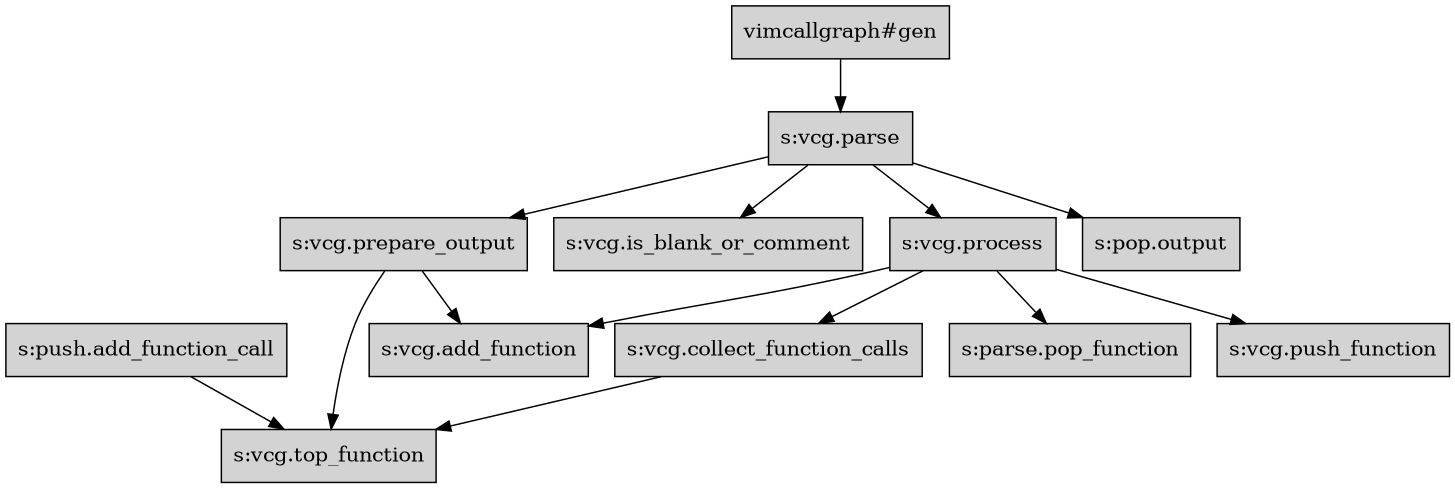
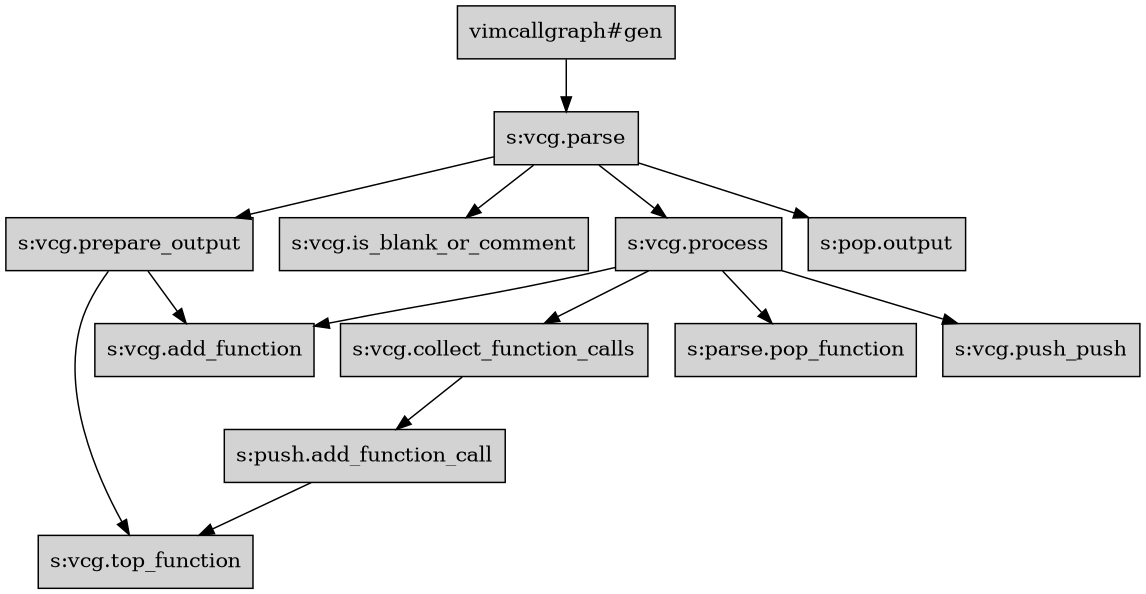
  digraph {
    node [shape=box style=filled]
    n1 [label="s:push.add_function_call"]
    "s:vcg.collect_function_calls"
    "s:vcg.top_function"
    "s:vcg.parse"
    "s:vcg.prepare_output"
    "s:vcg.is_blank_or_comment"
    "s:vcg.process"
    n8 [label="s:pop.output"]
    "s:vcg.add_function"
    n10 [label="s:parse.pop_function"]
-   "s:vcg.push_function"
+   "s:vcg.push_function" [label="s:vcg.push_push"]
    "vimcallgraph#gen"
    n1 -> "s:vcg.top_function"
-   "s:vcg.collect_function_calls" -> "s:vcg.top_function"
+   "s:vcg.collect_function_calls" -> n1
    "s:vcg.parse" -> "s:vcg.prepare_output"
    "s:vcg.parse" -> "s:vcg.is_blank_or_comment"
    "s:vcg.parse" -> "s:vcg.process"
    "s:vcg.parse" -> n8
    "s:vcg.prepare_output" -> "s:vcg.top_function"
    "s:vcg.prepare_output" -> "s:vcg.add_function"
    "s:vcg.process" -> "s:vcg.collect_function_calls"
    "s:vcg.process" -> "s:vcg.add_function"
    "s:vcg.process" -> n10
    "s:vcg.process" -> "s:vcg.push_function"
    "vimcallgraph#gen" -> "s:vcg.parse"
  }
